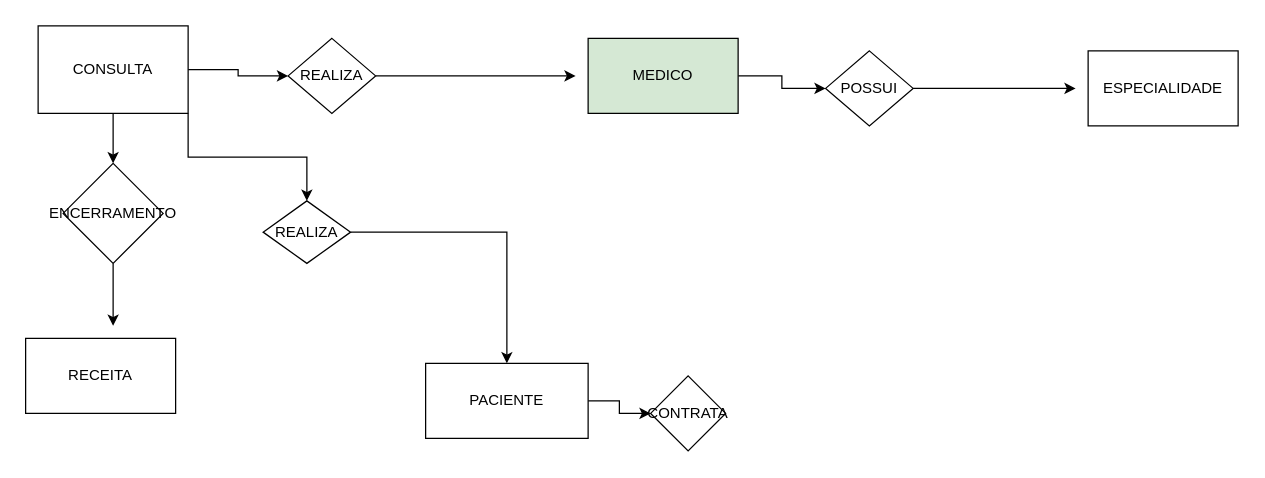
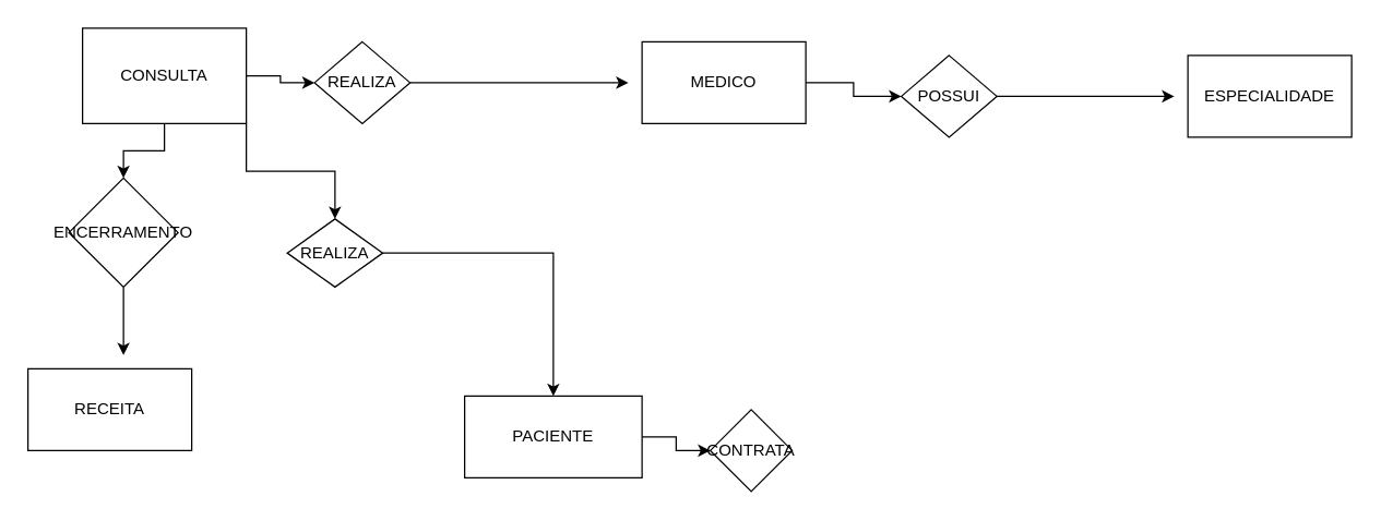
  <mxCell id="0" />
  <mxCell id="1" parent="0" />
  <mxCell id="2" style="edgeStyle=orthogonalEdgeStyle;rounded=0;orthogonalLoop=1;jettySize=auto;html=1;" edge="1" parent="1" source="3" target="15"><mxGeometry relative="1" as="geometry"><mxPoint x="700" y="60" as="targetPoint" /></mxGeometry></mxCell>
- <mxCell id="3" value="MEDICO" style="rounded=0;whiteSpace=wrap;html=1;fillColor=#d5e8d4;" vertex="1" parent="1"><mxGeometry x="470" y="30" width="120" height="60" as="geometry" /></mxCell>
+ <mxCell id="3" value="MEDICO" style="rounded=0;whiteSpace=wrap;html=1;" vertex="1" parent="1"><mxGeometry x="470" y="30" width="120" height="60" as="geometry" /></mxCell>
  <mxCell id="4" style="edgeStyle=orthogonalEdgeStyle;rounded=0;orthogonalLoop=1;jettySize=auto;html=1;" edge="1" parent="1" source="5" target="18"><mxGeometry relative="1" as="geometry"><mxPoint x="560" y="320" as="targetPoint" /></mxGeometry></mxCell>
  <mxCell id="5" value="PACIENTE" style="rounded=0;whiteSpace=wrap;html=1;" vertex="1" parent="1"><mxGeometry x="340" y="290" width="130" height="60" as="geometry" /></mxCell>
  <mxCell id="6" value="RECEITA" style="rounded=0;whiteSpace=wrap;html=1;" vertex="1" parent="1"><mxGeometry x="20" y="270" width="120" height="60" as="geometry" /></mxCell>
  <mxCell id="7" style="edgeStyle=orthogonalEdgeStyle;rounded=0;orthogonalLoop=1;jettySize=auto;html=1;" edge="1" parent="1" source="10" target="12"><mxGeometry relative="1" as="geometry"><mxPoint x="270" y="50" as="targetPoint" /></mxGeometry></mxCell>
  <mxCell id="8" style="edgeStyle=orthogonalEdgeStyle;rounded=0;orthogonalLoop=1;jettySize=auto;html=1;exitX=1;exitY=1;exitDx=0;exitDy=0;" edge="1" parent="1" source="10" target="17"><mxGeometry relative="1" as="geometry" /></mxCell>
  <mxCell id="9" style="edgeStyle=orthogonalEdgeStyle;rounded=0;orthogonalLoop=1;jettySize=auto;html=1;" edge="1" parent="1" source="10" target="20"><mxGeometry relative="1" as="geometry"><mxPoint x="90" y="170" as="targetPoint" /></mxGeometry></mxCell>
- <mxCell id="10" value="CONSULTA" style="rounded=0;whiteSpace=wrap;html=1;" vertex="1" parent="1"><mxGeometry x="30" y="20" width="120" height="70" as="geometry" /></mxCell>
+ <mxCell id="10" value="CONSULTA" style="rounded=0;whiteSpace=wrap;html=1;" vertex="1" parent="1"><mxGeometry x="60" y="20" width="120" height="70" as="geometry" /></mxCell>
  <mxCell id="11" style="edgeStyle=orthogonalEdgeStyle;rounded=0;orthogonalLoop=1;jettySize=auto;html=1;" edge="1" parent="1" source="12"><mxGeometry relative="1" as="geometry"><mxPoint x="460" y="60" as="targetPoint" /></mxGeometry></mxCell>
  <mxCell id="12" value="REALIZA" style="rhombus;whiteSpace=wrap;html=1;" vertex="1" parent="1"><mxGeometry x="230" y="30" width="70" height="60" as="geometry" /></mxCell>
  <mxCell id="13" value="ESPECIALIDADE" style="rounded=0;whiteSpace=wrap;html=1;" vertex="1" parent="1"><mxGeometry x="870" y="40" width="120" height="60" as="geometry" /></mxCell>
  <mxCell id="14" style="edgeStyle=orthogonalEdgeStyle;rounded=0;orthogonalLoop=1;jettySize=auto;html=1;" edge="1" parent="1" source="15"><mxGeometry relative="1" as="geometry"><mxPoint x="860" y="70" as="targetPoint" /></mxGeometry></mxCell>
  <mxCell id="15" value="POSSUI" style="rhombus;whiteSpace=wrap;html=1;" vertex="1" parent="1"><mxGeometry x="660" y="40" width="70" height="60" as="geometry" /></mxCell>
  <mxCell id="16" style="edgeStyle=orthogonalEdgeStyle;rounded=0;orthogonalLoop=1;jettySize=auto;html=1;" edge="1" parent="1" source="17" target="5"><mxGeometry relative="1" as="geometry" /></mxCell>
  <mxCell id="17" value="REALIZA" style="rhombus;whiteSpace=wrap;html=1;" vertex="1" parent="1"><mxGeometry x="210" y="160" width="70" height="50" as="geometry" /></mxCell>
  <mxCell id="18" value="CONTRATA" style="rhombus;whiteSpace=wrap;html=1;" vertex="1" parent="1"><mxGeometry x="520" y="300" width="60" height="60" as="geometry" /></mxCell>
  <mxCell id="19" style="edgeStyle=orthogonalEdgeStyle;rounded=0;orthogonalLoop=1;jettySize=auto;html=1;" edge="1" parent="1" source="20"><mxGeometry relative="1" as="geometry"><mxPoint x="90" y="260" as="targetPoint" /></mxGeometry></mxCell>
  <mxCell id="20" value="ENCERRAMENTO" style="rhombus;whiteSpace=wrap;html=1;" vertex="1" parent="1"><mxGeometry x="50" y="130" width="80" height="80" as="geometry" /></mxCell>
